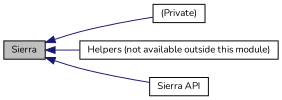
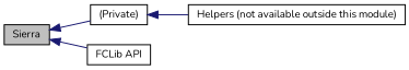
  digraph {
    fontname=Nunito
    rankdir=LR
    node [color=black fillcolor=white fontname=Nunito fontsize=10 shape=record style=filled]
    edge [color=midnightblue dir=back fontname=Nunito fontsize=8 labelfontname="FreeSans.ttf" labelfontsize=8 shape=plaintext style=solid]
    n1 [height=0.2 label="(Private)" width=0.4]
    n2 [height=0.2 label="Helpers (not available outside this module)" width=0.4]
    n3 [fillcolor=grey75 fontcolor=black height=0.2 label=Sierra width=0.4]
-   n4 [height=0.2 label="Sierra API" width=0.4]
+   n4 [height=0.2 label="FCLib API" width=0.4]
    n3 -> n1
-   n3 -> n2
+   n1 -> n2
    n3 -> n4
  }
